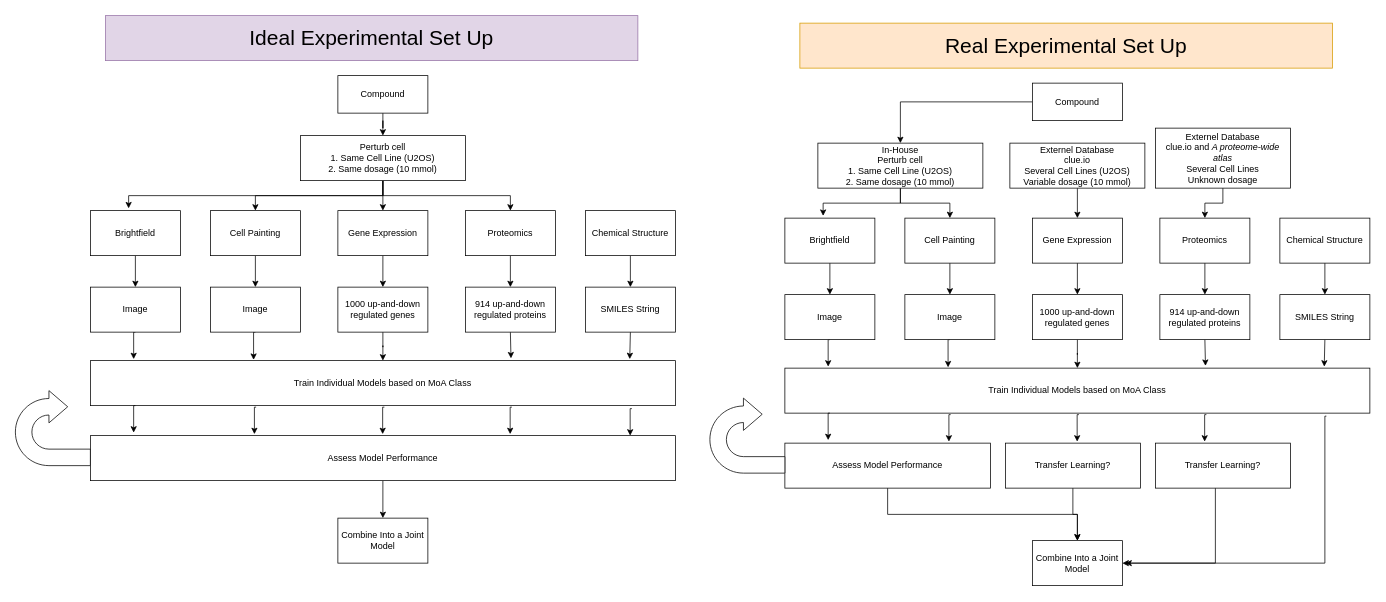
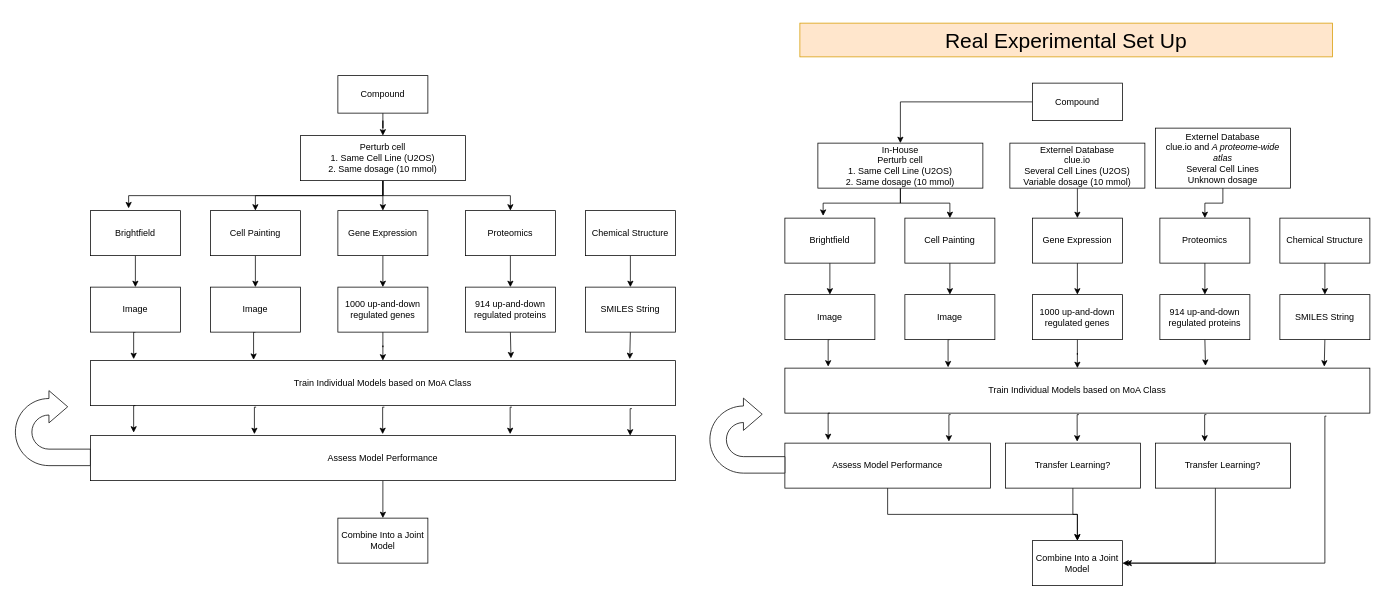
  <mxCell id="0" />
  <mxCell id="1" parent="0" />
  <mxCell id="2" value="" style="edgeStyle=orthogonalEdgeStyle;rounded=0;orthogonalLoop=1;jettySize=auto;html=1;" edge="1" parent="1" source="3" target="18"><mxGeometry relative="1" as="geometry" /></mxCell>
  <mxCell id="3" value="Compound" style="rounded=0;whiteSpace=wrap;html=1;" vertex="1" parent="1"><mxGeometry x="450" y="100" width="120" height="50" as="geometry" /></mxCell>
  <mxCell id="4" style="edgeStyle=orthogonalEdgeStyle;rounded=0;orthogonalLoop=1;jettySize=auto;html=1;exitX=0.5;exitY=1;exitDx=0;exitDy=0;entryX=0.5;entryY=0;entryDx=0;entryDy=0;" edge="1" parent="1" source="5" target="20"><mxGeometry relative="1" as="geometry" /></mxCell>
  <mxCell id="5" value="Brightfield" style="rounded=0;whiteSpace=wrap;html=1;" vertex="1" parent="1"><mxGeometry x="120" y="280" width="120" height="60" as="geometry" /></mxCell>
  <mxCell id="6" value="" style="edgeStyle=orthogonalEdgeStyle;rounded=0;orthogonalLoop=1;jettySize=auto;html=1;" edge="1" parent="1" source="7" target="22"><mxGeometry relative="1" as="geometry" /></mxCell>
  <mxCell id="7" value="Cell Painting" style="rounded=0;whiteSpace=wrap;html=1;" vertex="1" parent="1"><mxGeometry x="280" y="280" width="120" height="60" as="geometry" /></mxCell>
  <mxCell id="8" value="" style="edgeStyle=orthogonalEdgeStyle;rounded=0;orthogonalLoop=1;jettySize=auto;html=1;" edge="1" parent="1" source="9" target="24"><mxGeometry relative="1" as="geometry" /></mxCell>
  <mxCell id="9" value="Gene Expression" style="rounded=0;whiteSpace=wrap;html=1;" vertex="1" parent="1"><mxGeometry x="450" y="280" width="120" height="60" as="geometry" /></mxCell>
  <mxCell id="10" value="" style="edgeStyle=orthogonalEdgeStyle;rounded=0;orthogonalLoop=1;jettySize=auto;html=1;" edge="1" parent="1" source="11" target="26"><mxGeometry relative="1" as="geometry" /></mxCell>
  <mxCell id="11" value="Proteomics" style="rounded=0;whiteSpace=wrap;html=1;" vertex="1" parent="1"><mxGeometry x="620" y="280" width="120" height="60" as="geometry" /></mxCell>
  <mxCell id="12" style="edgeStyle=orthogonalEdgeStyle;rounded=0;orthogonalLoop=1;jettySize=auto;html=1;exitX=0.5;exitY=1;exitDx=0;exitDy=0;entryX=0.5;entryY=0;entryDx=0;entryDy=0;" edge="1" parent="1" source="13" target="28"><mxGeometry relative="1" as="geometry" /></mxCell>
  <mxCell id="13" value="Chemical Structure" style="rounded=0;whiteSpace=wrap;html=1;" vertex="1" parent="1"><mxGeometry x="780" y="280" width="120" height="60" as="geometry" /></mxCell>
  <mxCell id="14" value="" style="edgeStyle=orthogonalEdgeStyle;rounded=0;orthogonalLoop=1;jettySize=auto;html=1;" edge="1" parent="1" source="18" target="9"><mxGeometry relative="1" as="geometry" /></mxCell>
  <mxCell id="15" style="edgeStyle=orthogonalEdgeStyle;rounded=0;orthogonalLoop=1;jettySize=auto;html=1;exitX=0.5;exitY=1;exitDx=0;exitDy=0;entryX=0.5;entryY=0;entryDx=0;entryDy=0;" edge="1" parent="1" source="18" target="7"><mxGeometry relative="1" as="geometry" /></mxCell>
  <mxCell id="16" style="edgeStyle=orthogonalEdgeStyle;rounded=0;orthogonalLoop=1;jettySize=auto;html=1;exitX=0.5;exitY=1;exitDx=0;exitDy=0;entryX=0.425;entryY=-0.05;entryDx=0;entryDy=0;entryPerimeter=0;" edge="1" parent="1" source="18" target="5"><mxGeometry relative="1" as="geometry" /></mxCell>
  <mxCell id="17" style="edgeStyle=orthogonalEdgeStyle;rounded=0;orthogonalLoop=1;jettySize=auto;html=1;exitX=0.5;exitY=1;exitDx=0;exitDy=0;entryX=0.5;entryY=0;entryDx=0;entryDy=0;" edge="1" parent="1" source="18" target="11"><mxGeometry relative="1" as="geometry" /></mxCell>
  <mxCell id="18" value="&lt;div&gt;Perturb cell &lt;br&gt;&lt;/div&gt;&lt;div&gt;1. Same Cell Line (U2OS) &lt;br&gt;&lt;/div&gt;&lt;div&gt;2. Same dosage (10 mmol)&lt;br&gt;&lt;/div&gt;" style="rounded=0;whiteSpace=wrap;html=1;" vertex="1" parent="1"><mxGeometry x="400" y="180" width="220" height="60" as="geometry" /></mxCell>
  <mxCell id="19" style="edgeStyle=orthogonalEdgeStyle;rounded=0;orthogonalLoop=1;jettySize=auto;html=1;exitX=0.5;exitY=1;exitDx=0;exitDy=0;entryX=0.074;entryY=-0.033;entryDx=0;entryDy=0;entryPerimeter=0;" edge="1" parent="1" source="20" target="30"><mxGeometry relative="1" as="geometry" /></mxCell>
  <mxCell id="20" value="Image" style="rounded=0;whiteSpace=wrap;html=1;" vertex="1" parent="1"><mxGeometry x="120" y="382" width="120" height="60" as="geometry" /></mxCell>
  <mxCell id="21" style="edgeStyle=orthogonalEdgeStyle;rounded=0;orthogonalLoop=1;jettySize=auto;html=1;exitX=0.5;exitY=1;exitDx=0;exitDy=0;entryX=0.279;entryY=-0.017;entryDx=0;entryDy=0;entryPerimeter=0;" edge="1" parent="1" source="22" target="30"><mxGeometry relative="1" as="geometry" /></mxCell>
  <mxCell id="22" value="Image" style="rounded=0;whiteSpace=wrap;html=1;" vertex="1" parent="1"><mxGeometry x="280" y="382" width="120" height="60" as="geometry" /></mxCell>
  <mxCell id="23" style="edgeStyle=orthogonalEdgeStyle;rounded=0;orthogonalLoop=1;jettySize=auto;html=1;entryX=0.5;entryY=0;entryDx=0;entryDy=0;" edge="1" parent="1" source="24" target="30"><mxGeometry relative="1" as="geometry" /></mxCell>
  <mxCell id="24" value="1000 up-and-down regulated genes" style="rounded=0;whiteSpace=wrap;html=1;" vertex="1" parent="1"><mxGeometry x="450" y="382" width="120" height="60" as="geometry" /></mxCell>
  <mxCell id="25" style="edgeStyle=orthogonalEdgeStyle;rounded=0;orthogonalLoop=1;jettySize=auto;html=1;exitX=0.5;exitY=1;exitDx=0;exitDy=0;entryX=0.719;entryY=-0.05;entryDx=0;entryDy=0;entryPerimeter=0;" edge="1" parent="1" source="26" target="30"><mxGeometry relative="1" as="geometry" /></mxCell>
  <mxCell id="26" value="914 up-and-down regulated proteins" style="rounded=0;whiteSpace=wrap;html=1;" vertex="1" parent="1"><mxGeometry x="620" y="382" width="120" height="60" as="geometry" /></mxCell>
  <mxCell id="27" style="edgeStyle=orthogonalEdgeStyle;rounded=0;orthogonalLoop=1;jettySize=auto;html=1;exitX=0.5;exitY=1;exitDx=0;exitDy=0;entryX=0.922;entryY=-0.033;entryDx=0;entryDy=0;entryPerimeter=0;" edge="1" parent="1" source="28" target="30"><mxGeometry relative="1" as="geometry" /></mxCell>
  <mxCell id="28" value="SMILES String" style="rounded=0;whiteSpace=wrap;html=1;" vertex="1" parent="1"><mxGeometry x="780" y="382" width="120" height="60" as="geometry" /></mxCell>
  <mxCell id="29" value="Combine Into a Joint Model" style="rounded=0;whiteSpace=wrap;html=1;" vertex="1" parent="1"><mxGeometry x="450" y="690" width="120" height="60" as="geometry" /></mxCell>
  <mxCell id="30" value="Train Individual Models based on MoA Class" style="rounded=0;whiteSpace=wrap;html=1;" vertex="1" parent="1"><mxGeometry x="120" y="480" width="780" height="60" as="geometry" /></mxCell>
  <mxCell id="31" style="edgeStyle=orthogonalEdgeStyle;rounded=0;orthogonalLoop=1;jettySize=auto;html=1;exitX=0.5;exitY=1;exitDx=0;exitDy=0;entryX=0.5;entryY=0;entryDx=0;entryDy=0;" edge="1" parent="1" source="32" target="29"><mxGeometry relative="1" as="geometry" /></mxCell>
  <mxCell id="32" value="Assess Model Performance" style="rounded=0;whiteSpace=wrap;html=1;" vertex="1" parent="1"><mxGeometry x="120" y="580" width="780" height="60" as="geometry" /></mxCell>
  <mxCell id="33" style="edgeStyle=orthogonalEdgeStyle;rounded=0;orthogonalLoop=1;jettySize=auto;html=1;exitX=0.5;exitY=1;exitDx=0;exitDy=0;entryX=0.074;entryY=-0.033;entryDx=0;entryDy=0;entryPerimeter=0;" edge="1" parent="1"><mxGeometry relative="1" as="geometry"><mxPoint x="180" y="540" as="sourcePoint" /><mxPoint x="177.72" y="576.02" as="targetPoint" /></mxGeometry></mxCell>
  <mxCell id="34" style="edgeStyle=orthogonalEdgeStyle;rounded=0;orthogonalLoop=1;jettySize=auto;html=1;exitX=0.5;exitY=1;exitDx=0;exitDy=0;entryX=0.074;entryY=-0.033;entryDx=0;entryDy=0;entryPerimeter=0;" edge="1" parent="1"><mxGeometry relative="1" as="geometry"><mxPoint x="341" y="542" as="sourcePoint" /><mxPoint x="338.72" y="578.02" as="targetPoint" /></mxGeometry></mxCell>
  <mxCell id="35" style="edgeStyle=orthogonalEdgeStyle;rounded=0;orthogonalLoop=1;jettySize=auto;html=1;exitX=0.5;exitY=1;exitDx=0;exitDy=0;entryX=0.074;entryY=-0.033;entryDx=0;entryDy=0;entryPerimeter=0;" edge="1" parent="1"><mxGeometry relative="1" as="geometry"><mxPoint x="512" y="542" as="sourcePoint" /><mxPoint x="509.72" y="578.02" as="targetPoint" /></mxGeometry></mxCell>
  <mxCell id="36" style="edgeStyle=orthogonalEdgeStyle;rounded=0;orthogonalLoop=1;jettySize=auto;html=1;exitX=0.5;exitY=1;exitDx=0;exitDy=0;entryX=0.074;entryY=-0.033;entryDx=0;entryDy=0;entryPerimeter=0;" edge="1" parent="1"><mxGeometry relative="1" as="geometry"><mxPoint x="682" y="542" as="sourcePoint" /><mxPoint x="679.72" y="578.02" as="targetPoint" /></mxGeometry></mxCell>
  <mxCell id="37" style="edgeStyle=orthogonalEdgeStyle;rounded=0;orthogonalLoop=1;jettySize=auto;html=1;exitX=0.5;exitY=1;exitDx=0;exitDy=0;entryX=0.074;entryY=-0.033;entryDx=0;entryDy=0;entryPerimeter=0;" edge="1" parent="1"><mxGeometry relative="1" as="geometry"><mxPoint x="842" y="544" as="sourcePoint" /><mxPoint x="839.72" y="580.02" as="targetPoint" /></mxGeometry></mxCell>
  <mxCell id="38" value="" style="html=1;shadow=0;dashed=0;align=center;verticalAlign=middle;shape=mxgraph.arrows2.uTurnArrow;dy=11;arrowHead=43;dx2=25;" vertex="1" parent="1"><mxGeometry x="20" y="520" width="100" height="100" as="geometry" /></mxCell>
- <mxCell id="39" value="&lt;font style=&quot;font-size: 28px;&quot;&gt;Ideal Experimental Set Up&lt;/font&gt;" style="rounded=0;whiteSpace=wrap;html=1;fillColor=#e1d5e7;strokeColor=#9673a6;" vertex="1" parent="1"><mxGeometry x="140" y="20" width="710" height="60" as="geometry" /></mxCell>
  <mxCell id="40" value="" style="edgeStyle=orthogonalEdgeStyle;rounded=0;orthogonalLoop=1;jettySize=auto;html=1;" edge="1" parent="1" source="41" target="54"><mxGeometry relative="1" as="geometry" /></mxCell>
  <mxCell id="41" value="Compound" style="rounded=0;whiteSpace=wrap;html=1;" vertex="1" parent="1"><mxGeometry x="1376" y="110" width="120" height="50" as="geometry" /></mxCell>
  <mxCell id="42" style="edgeStyle=orthogonalEdgeStyle;rounded=0;orthogonalLoop=1;jettySize=auto;html=1;exitX=0.5;exitY=1;exitDx=0;exitDy=0;entryX=0.5;entryY=0;entryDx=0;entryDy=0;" edge="1" parent="1" source="43" target="56"><mxGeometry relative="1" as="geometry" /></mxCell>
  <mxCell id="43" value="Brightfield" style="rounded=0;whiteSpace=wrap;html=1;" vertex="1" parent="1"><mxGeometry x="1046" y="290" width="120" height="60" as="geometry" /></mxCell>
  <mxCell id="44" value="" style="edgeStyle=orthogonalEdgeStyle;rounded=0;orthogonalLoop=1;jettySize=auto;html=1;" edge="1" parent="1" source="45" target="58"><mxGeometry relative="1" as="geometry" /></mxCell>
  <mxCell id="45" value="Cell Painting" style="rounded=0;whiteSpace=wrap;html=1;" vertex="1" parent="1"><mxGeometry x="1206" y="290" width="120" height="60" as="geometry" /></mxCell>
  <mxCell id="46" value="" style="edgeStyle=orthogonalEdgeStyle;rounded=0;orthogonalLoop=1;jettySize=auto;html=1;" edge="1" parent="1" source="47" target="60"><mxGeometry relative="1" as="geometry" /></mxCell>
  <mxCell id="47" value="Gene Expression" style="rounded=0;whiteSpace=wrap;html=1;" vertex="1" parent="1"><mxGeometry x="1376" y="290" width="120" height="60" as="geometry" /></mxCell>
  <mxCell id="48" value="" style="edgeStyle=orthogonalEdgeStyle;rounded=0;orthogonalLoop=1;jettySize=auto;html=1;" edge="1" parent="1" source="49" target="62"><mxGeometry relative="1" as="geometry" /></mxCell>
  <mxCell id="49" value="Proteomics" style="rounded=0;whiteSpace=wrap;html=1;" vertex="1" parent="1"><mxGeometry x="1546" y="290" width="120" height="60" as="geometry" /></mxCell>
  <mxCell id="50" style="edgeStyle=orthogonalEdgeStyle;rounded=0;orthogonalLoop=1;jettySize=auto;html=1;exitX=0.5;exitY=1;exitDx=0;exitDy=0;entryX=0.5;entryY=0;entryDx=0;entryDy=0;" edge="1" parent="1" source="51" target="64"><mxGeometry relative="1" as="geometry" /></mxCell>
  <mxCell id="51" value="Chemical Structure" style="rounded=0;whiteSpace=wrap;html=1;" vertex="1" parent="1"><mxGeometry x="1706" y="290" width="120" height="60" as="geometry" /></mxCell>
  <mxCell id="52" style="edgeStyle=orthogonalEdgeStyle;rounded=0;orthogonalLoop=1;jettySize=auto;html=1;exitX=0.5;exitY=1;exitDx=0;exitDy=0;entryX=0.5;entryY=0;entryDx=0;entryDy=0;" edge="1" parent="1" source="54" target="45"><mxGeometry relative="1" as="geometry" /></mxCell>
  <mxCell id="53" style="edgeStyle=orthogonalEdgeStyle;rounded=0;orthogonalLoop=1;jettySize=auto;html=1;exitX=0.5;exitY=1;exitDx=0;exitDy=0;entryX=0.425;entryY=-0.05;entryDx=0;entryDy=0;entryPerimeter=0;" edge="1" parent="1" source="54" target="43"><mxGeometry relative="1" as="geometry" /></mxCell>
  <mxCell id="54" value="&lt;div&gt;In-House&lt;br&gt;&lt;/div&gt;&lt;div&gt;Perturb cell &lt;br&gt;&lt;/div&gt;&lt;div&gt;1. Same Cell Line (U2OS) &lt;br&gt;&lt;/div&gt;&lt;div&gt;2. Same dosage (10 mmol)&lt;br&gt;&lt;/div&gt;" style="rounded=0;whiteSpace=wrap;html=1;" vertex="1" parent="1"><mxGeometry x="1090" y="190" width="220" height="60" as="geometry" /></mxCell>
  <mxCell id="55" style="edgeStyle=orthogonalEdgeStyle;rounded=0;orthogonalLoop=1;jettySize=auto;html=1;exitX=0.5;exitY=1;exitDx=0;exitDy=0;entryX=0.074;entryY=-0.033;entryDx=0;entryDy=0;entryPerimeter=0;" edge="1" parent="1" source="56" target="66"><mxGeometry relative="1" as="geometry" /></mxCell>
  <mxCell id="56" value="Image" style="rounded=0;whiteSpace=wrap;html=1;" vertex="1" parent="1"><mxGeometry x="1046" y="392" width="120" height="60" as="geometry" /></mxCell>
  <mxCell id="57" style="edgeStyle=orthogonalEdgeStyle;rounded=0;orthogonalLoop=1;jettySize=auto;html=1;exitX=0.5;exitY=1;exitDx=0;exitDy=0;entryX=0.279;entryY=-0.017;entryDx=0;entryDy=0;entryPerimeter=0;" edge="1" parent="1" source="58" target="66"><mxGeometry relative="1" as="geometry" /></mxCell>
  <mxCell id="58" value="Image" style="rounded=0;whiteSpace=wrap;html=1;" vertex="1" parent="1"><mxGeometry x="1206" y="392" width="120" height="60" as="geometry" /></mxCell>
  <mxCell id="59" style="edgeStyle=orthogonalEdgeStyle;rounded=0;orthogonalLoop=1;jettySize=auto;html=1;entryX=0.5;entryY=0;entryDx=0;entryDy=0;" edge="1" parent="1" source="60" target="66"><mxGeometry relative="1" as="geometry" /></mxCell>
  <mxCell id="60" value="1000 up-and-down regulated genes" style="rounded=0;whiteSpace=wrap;html=1;" vertex="1" parent="1"><mxGeometry x="1376" y="392" width="120" height="60" as="geometry" /></mxCell>
  <mxCell id="61" style="edgeStyle=orthogonalEdgeStyle;rounded=0;orthogonalLoop=1;jettySize=auto;html=1;exitX=0.5;exitY=1;exitDx=0;exitDy=0;entryX=0.719;entryY=-0.05;entryDx=0;entryDy=0;entryPerimeter=0;" edge="1" parent="1" source="62" target="66"><mxGeometry relative="1" as="geometry" /></mxCell>
  <mxCell id="62" value="914 up-and-down regulated proteins" style="rounded=0;whiteSpace=wrap;html=1;" vertex="1" parent="1"><mxGeometry x="1546" y="392" width="120" height="60" as="geometry" /></mxCell>
  <mxCell id="63" style="edgeStyle=orthogonalEdgeStyle;rounded=0;orthogonalLoop=1;jettySize=auto;html=1;exitX=0.5;exitY=1;exitDx=0;exitDy=0;entryX=0.922;entryY=-0.033;entryDx=0;entryDy=0;entryPerimeter=0;" edge="1" parent="1" source="64" target="66"><mxGeometry relative="1" as="geometry" /></mxCell>
  <mxCell id="64" value="SMILES String" style="rounded=0;whiteSpace=wrap;html=1;" vertex="1" parent="1"><mxGeometry x="1706" y="392" width="120" height="60" as="geometry" /></mxCell>
  <mxCell id="65" value="Combine Into a Joint Model" style="rounded=0;whiteSpace=wrap;html=1;" vertex="1" parent="1"><mxGeometry x="1376" y="720" width="120" height="60" as="geometry" /></mxCell>
  <mxCell id="66" value="Train Individual Models based on MoA Class" style="rounded=0;whiteSpace=wrap;html=1;" vertex="1" parent="1"><mxGeometry x="1046" y="490" width="780" height="60" as="geometry" /></mxCell>
  <mxCell id="67" style="edgeStyle=orthogonalEdgeStyle;rounded=0;orthogonalLoop=1;jettySize=auto;html=1;exitX=0.5;exitY=1;exitDx=0;exitDy=0;entryX=0.5;entryY=0;entryDx=0;entryDy=0;" edge="1" parent="1" source="68" target="65"><mxGeometry relative="1" as="geometry" /></mxCell>
  <mxCell id="68" value="Assess Model Performance" style="rounded=0;whiteSpace=wrap;html=1;" vertex="1" parent="1"><mxGeometry x="1046" y="590" width="274" height="60" as="geometry" /></mxCell>
  <mxCell id="69" style="edgeStyle=orthogonalEdgeStyle;rounded=0;orthogonalLoop=1;jettySize=auto;html=1;exitX=0.5;exitY=1;exitDx=0;exitDy=0;entryX=0.074;entryY=-0.033;entryDx=0;entryDy=0;entryPerimeter=0;" edge="1" parent="1"><mxGeometry relative="1" as="geometry"><mxPoint x="1106" y="550" as="sourcePoint" /><mxPoint x="1103.72" y="586.02" as="targetPoint" /></mxGeometry></mxCell>
  <mxCell id="70" style="edgeStyle=orthogonalEdgeStyle;rounded=0;orthogonalLoop=1;jettySize=auto;html=1;exitX=0.5;exitY=1;exitDx=0;exitDy=0;entryX=0.074;entryY=-0.033;entryDx=0;entryDy=0;entryPerimeter=0;" edge="1" parent="1"><mxGeometry relative="1" as="geometry"><mxPoint x="1267" y="552" as="sourcePoint" /><mxPoint x="1264.72" y="588.02" as="targetPoint" /></mxGeometry></mxCell>
  <mxCell id="71" style="edgeStyle=orthogonalEdgeStyle;rounded=0;orthogonalLoop=1;jettySize=auto;html=1;exitX=0.5;exitY=1;exitDx=0;exitDy=0;entryX=0.074;entryY=-0.033;entryDx=0;entryDy=0;entryPerimeter=0;" edge="1" parent="1"><mxGeometry relative="1" as="geometry"><mxPoint x="1438" y="552" as="sourcePoint" /><mxPoint x="1435.72" y="588.02" as="targetPoint" /></mxGeometry></mxCell>
  <mxCell id="72" style="edgeStyle=orthogonalEdgeStyle;rounded=0;orthogonalLoop=1;jettySize=auto;html=1;exitX=0.5;exitY=1;exitDx=0;exitDy=0;entryX=0.074;entryY=-0.033;entryDx=0;entryDy=0;entryPerimeter=0;" edge="1" parent="1"><mxGeometry relative="1" as="geometry"><mxPoint x="1608" y="552" as="sourcePoint" /><mxPoint x="1605.72" y="588.02" as="targetPoint" /></mxGeometry></mxCell>
  <mxCell id="73" style="edgeStyle=orthogonalEdgeStyle;rounded=0;orthogonalLoop=1;jettySize=auto;html=1;exitX=0.5;exitY=1;exitDx=0;exitDy=0;" edge="1" parent="1"><mxGeometry relative="1" as="geometry"><mxPoint x="1768" y="554" as="sourcePoint" /><mxPoint x="1500" y="750" as="targetPoint" /><Array as="points"><mxPoint x="1766" y="554" /></Array></mxGeometry></mxCell>
  <mxCell id="74" value="" style="html=1;shadow=0;dashed=0;align=center;verticalAlign=middle;shape=mxgraph.arrows2.uTurnArrow;dy=11;arrowHead=43;dx2=25;" vertex="1" parent="1"><mxGeometry x="946" y="530" width="100" height="100" as="geometry" /></mxCell>
- <mxCell id="75" value="&lt;font style=&quot;font-size: 28px;&quot;&gt;Real Experimental Set Up&lt;/font&gt;" style="rounded=0;whiteSpace=wrap;html=1;fillColor=#ffe6cc;strokeColor=#d79b00;" vertex="1" parent="1"><mxGeometry x="1066" y="30" width="710" height="60" as="geometry" /></mxCell>
+ <mxCell id="75" value="&lt;font style=&quot;font-size: 28px;&quot;&gt;Real Experimental Set Up&lt;/font&gt;" style="rounded=0;whiteSpace=wrap;html=1;fillColor=#ffe6cc;strokeColor=#d79b00;" vertex="1" parent="1"><mxGeometry x="1066" y="30" width="710" height="45" as="geometry" /></mxCell>
  <mxCell id="76" value="" style="edgeStyle=orthogonalEdgeStyle;rounded=0;orthogonalLoop=1;jettySize=auto;html=1;fontSize=12;" edge="1" parent="1" source="77" target="47"><mxGeometry relative="1" as="geometry" /></mxCell>
  <mxCell id="77" value="&lt;div&gt;Externel Database&lt;/div&gt;&lt;div&gt;clue.io&lt;br&gt;&lt;/div&gt;&lt;div&gt;Several Cell Lines (U2OS) &lt;br&gt;&lt;/div&gt;&lt;div&gt;Variable dosage (10 mmol)&lt;br&gt;&lt;/div&gt;" style="rounded=0;whiteSpace=wrap;html=1;" vertex="1" parent="1"><mxGeometry x="1346" y="190" width="180" height="60" as="geometry" /></mxCell>
  <mxCell id="78" value="" style="edgeStyle=orthogonalEdgeStyle;rounded=0;orthogonalLoop=1;jettySize=auto;html=1;fontSize=12;" edge="1" parent="1" source="79" target="49"><mxGeometry relative="1" as="geometry" /></mxCell>
  <mxCell id="79" value="&lt;div&gt;&lt;font style=&quot;font-size: 12px;&quot;&gt;Externel Database&lt;/font&gt;&lt;/div&gt;&lt;div&gt;&lt;font style=&quot;font-size: 12px;&quot;&gt;clue.io and &lt;i&gt;A proteome-wide atlas&lt;/i&gt;&lt;br&gt;&lt;/font&gt;&lt;/div&gt;&lt;div&gt;&lt;font style=&quot;font-size: 12px;&quot;&gt;Several Cell Lines &lt;br&gt;&lt;/font&gt;&lt;/div&gt;&lt;div&gt;&lt;font style=&quot;font-size: 12px;&quot;&gt;Unknown dosage&lt;br&gt;&lt;/font&gt;&lt;/div&gt;" style="rounded=0;whiteSpace=wrap;html=1;" vertex="1" parent="1"><mxGeometry x="1540" y="170" width="180" height="80" as="geometry" /></mxCell>
  <mxCell id="80" style="edgeStyle=orthogonalEdgeStyle;rounded=0;orthogonalLoop=1;jettySize=auto;html=1;exitX=0.5;exitY=1;exitDx=0;exitDy=0;entryX=0.5;entryY=0;entryDx=0;entryDy=0;fontSize=12;" edge="1" parent="1" source="81" target="65"><mxGeometry relative="1" as="geometry" /></mxCell>
  <mxCell id="81" value="Transfer Learning?" style="rounded=0;whiteSpace=wrap;html=1;" vertex="1" parent="1"><mxGeometry x="1340" y="590" width="180" height="60" as="geometry" /></mxCell>
  <mxCell id="82" style="edgeStyle=orthogonalEdgeStyle;rounded=0;orthogonalLoop=1;jettySize=auto;html=1;entryX=1;entryY=0.5;entryDx=0;entryDy=0;fontSize=12;" edge="1" parent="1" source="83" target="65"><mxGeometry relative="1" as="geometry"><Array as="points"><mxPoint x="1620" y="750" /></Array></mxGeometry></mxCell>
  <mxCell id="83" value="Transfer Learning?" style="rounded=0;whiteSpace=wrap;html=1;" vertex="1" parent="1"><mxGeometry x="1540" y="590" width="180" height="60" as="geometry" /></mxCell>
